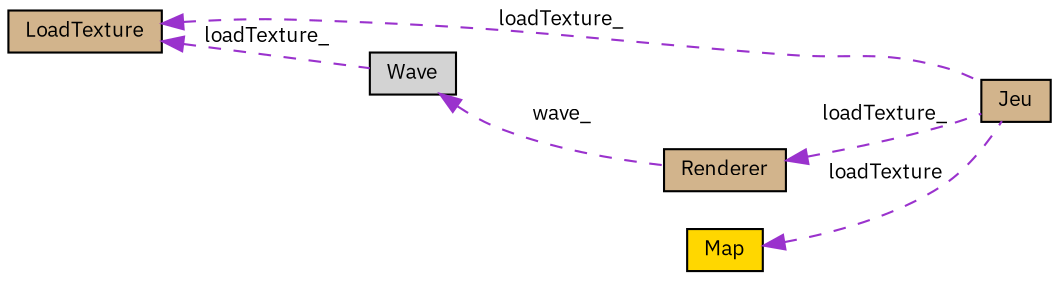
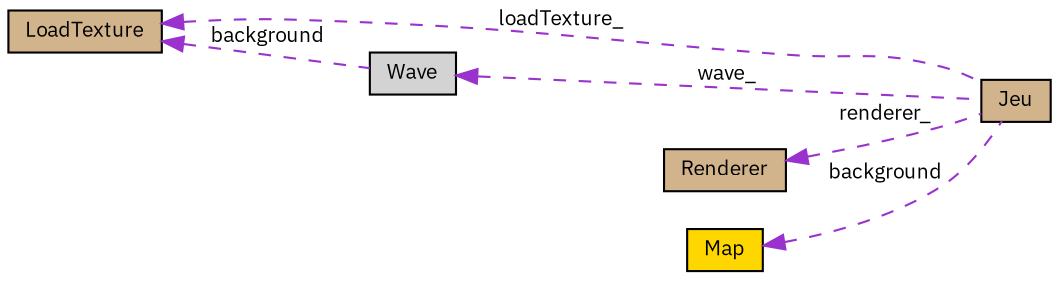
  digraph {
    fontname="IBM Plex Sans"
    rankdir=LR
    node [color=black fillcolor=tan fontname="IBM Plex Sans" fontsize=10 shape=record style=filled]
    edge [color=darkorchid3 dir=back fontname="IBM Plex Sans" fontsize=10 labelfontname=Helvetica labelfontsize=10 style=dashed]
    n1 [fontcolor=black height=0.2 label=Jeu width=0.4]
    n2 [height=0.2 label=Renderer width=0.4]
    n3 [fillcolor=gold height=0.2 label=Map width=0.4]
    n4 [fillcolor=lightgrey height=0.2 label=Wave width=0.4]
    n5 [height=0.2 label=LoadTexture width=0.4]
-   n2 -> n1 [label=" loadTexture_"]
-   n3 -> n1 [label=" loadTexture"]
-   n4 -> n2 [label=" wave_"]
+   n2 -> n1 [label=" renderer_"]
+   n3 -> n1 [label=" background"]
+   n4 -> n1 [label=" wave_"]
    n5 -> n1 [label=" loadTexture_"]
-   n5 -> n4 [label=" loadTexture_"]
+   n5 -> n4 [label=" background"]
  }
